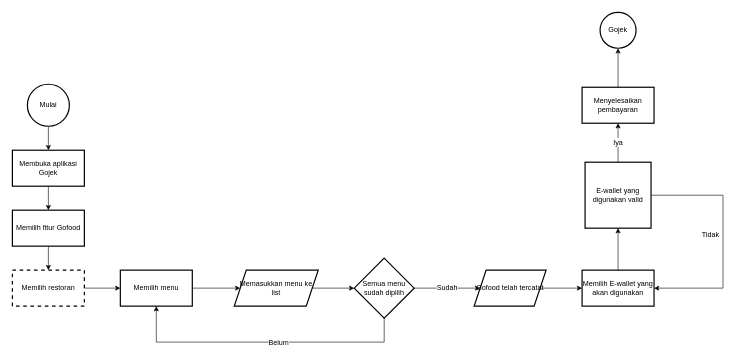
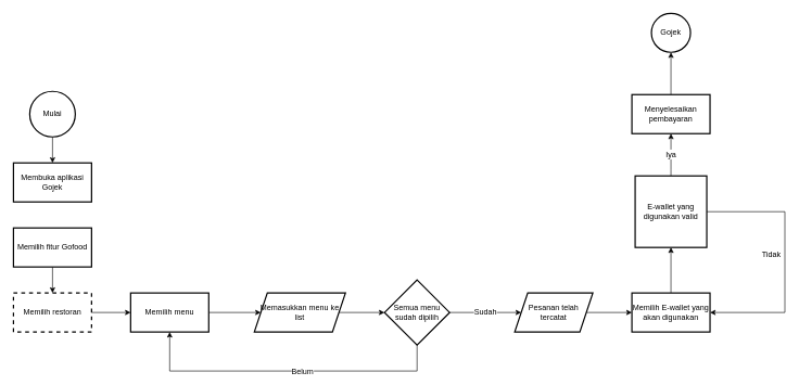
  <mxCell id="0" />
  <mxCell id="1" parent="0" />
- <mxCell id="2" value="" style="edgeStyle=orthogonalEdgeStyle;rounded=0;orthogonalLoop=1;jettySize=auto;html=1;" edge="1" parent="1" source="3" target="5"><mxGeometry relative="1" as="geometry" /></mxCell>
  <mxCell id="3" value="Membuka aplikasi Gojek" style="whiteSpace=wrap;html=1;strokeWidth=2;" vertex="1" parent="1"><mxGeometry x="20" y="250" width="120" height="60" as="geometry" /></mxCell>
  <mxCell id="4" value="" style="edgeStyle=orthogonalEdgeStyle;rounded=0;orthogonalLoop=1;jettySize=auto;html=1;" edge="1" parent="1" source="5" target="9"><mxGeometry relative="1" as="geometry" /></mxCell>
  <mxCell id="5" value="Memilih fitur Gofood" style="whiteSpace=wrap;html=1;strokeWidth=2;" vertex="1" parent="1"><mxGeometry x="20" y="350" width="120" height="60" as="geometry" /></mxCell>
  <mxCell id="6" value="" style="edgeStyle=orthogonalEdgeStyle;rounded=0;orthogonalLoop=1;jettySize=auto;html=1;fontSize=12;" edge="1" parent="1" source="7" target="3"><mxGeometry relative="1" as="geometry" /></mxCell>
  <mxCell id="7" value="Mulai" style="strokeWidth=2;html=1;shape=mxgraph.flowchart.start_2;whiteSpace=wrap;" vertex="1" parent="1"><mxGeometry x="45" y="140" width="70" height="70" as="geometry" /></mxCell>
  <mxCell id="8" value="" style="edgeStyle=orthogonalEdgeStyle;rounded=0;orthogonalLoop=1;jettySize=auto;html=1;" edge="1" parent="1" source="9" target="11"><mxGeometry relative="1" as="geometry" /></mxCell>
  <mxCell id="9" value="Memilih restoran" style="whiteSpace=wrap;html=1;strokeWidth=2;dashed=1;" vertex="1" parent="1"><mxGeometry x="20" y="450" width="120" height="60" as="geometry" /></mxCell>
  <mxCell id="10" value="" style="edgeStyle=orthogonalEdgeStyle;rounded=0;orthogonalLoop=1;jettySize=auto;html=1;fontSize=12;" edge="1" parent="1" source="11" target="28"><mxGeometry relative="1" as="geometry" /></mxCell>
  <mxCell id="11" value="Memilih menu" style="whiteSpace=wrap;html=1;strokeWidth=2;" vertex="1" parent="1"><mxGeometry x="200" y="450" width="120" height="60" as="geometry" /></mxCell>
  <mxCell id="12" style="edgeStyle=orthogonalEdgeStyle;rounded=0;orthogonalLoop=1;jettySize=auto;html=1;entryX=0.5;entryY=1;entryDx=0;entryDy=0;fontSize=6;exitX=0.5;exitY=1;exitDx=0;exitDy=0;" edge="1" parent="1" source="15" target="11"><mxGeometry relative="1" as="geometry"><Array as="points"><mxPoint x="640" y="570" /><mxPoint x="260" y="570" /></Array></mxGeometry></mxCell>
  <mxCell id="13" value="&lt;font style=&quot;font-size: 12px;&quot;&gt;Belum&lt;/font&gt;" style="edgeLabel;html=1;align=center;verticalAlign=middle;resizable=0;points=[];fontSize=6;" vertex="1" connectable="0" parent="12"><mxGeometry x="-0.177" y="-3" relative="1" as="geometry"><mxPoint x="-19" y="3" as="offset" /></mxGeometry></mxCell>
  <mxCell id="14" value="Sudah" style="edgeStyle=orthogonalEdgeStyle;rounded=0;orthogonalLoop=1;jettySize=auto;html=1;fontSize=12;" edge="1" parent="1" source="15" target="26"><mxGeometry relative="1" as="geometry" /></mxCell>
  <mxCell id="15" value="Semua menu sudah dipilih" style="rhombus;whiteSpace=wrap;html=1;strokeWidth=2;" vertex="1" parent="1"><mxGeometry x="590" y="430" width="100" height="100" as="geometry" /></mxCell>
  <mxCell id="16" value="" style="edgeStyle=orthogonalEdgeStyle;rounded=0;orthogonalLoop=1;jettySize=auto;html=1;fontSize=12;exitX=0.5;exitY=0;exitDx=0;exitDy=0;" edge="1" parent="1" source="17" target="21"><mxGeometry relative="1" as="geometry"><Array as="points"><mxPoint x="1030" y="350" /></Array></mxGeometry></mxCell>
  <mxCell id="17" value="Memilih E-wallet yang akan digunakan" style="whiteSpace=wrap;html=1;strokeWidth=2;" vertex="1" parent="1"><mxGeometry x="970" y="450" width="120" height="60" as="geometry" /></mxCell>
  <mxCell id="18" style="edgeStyle=orthogonalEdgeStyle;rounded=0;orthogonalLoop=1;jettySize=auto;html=1;fontSize=12;entryX=1;entryY=0.5;entryDx=0;entryDy=0;exitX=1;exitY=0.5;exitDx=0;exitDy=0;" edge="1" parent="1" source="21" target="17"><mxGeometry relative="1" as="geometry"><mxPoint x="1150" y="514.89" as="targetPoint" /><Array as="points"><mxPoint x="1205" y="325" /><mxPoint x="1205" y="480" /></Array></mxGeometry></mxCell>
  <mxCell id="19" value="Tidak" style="edgeLabel;html=1;align=center;verticalAlign=middle;resizable=0;points=[];fontSize=12;" vertex="1" connectable="0" parent="18"><mxGeometry x="0.147" y="-3" relative="1" as="geometry"><mxPoint x="-19" y="-39" as="offset" /></mxGeometry></mxCell>
  <mxCell id="20" value="Iya" style="edgeStyle=orthogonalEdgeStyle;rounded=0;orthogonalLoop=1;jettySize=auto;html=1;fontSize=12;" edge="1" parent="1" source="21" target="23"><mxGeometry relative="1" as="geometry"><Array as="points"><mxPoint x="1030" y="260" /><mxPoint x="1030" y="260" /></Array></mxGeometry></mxCell>
  <mxCell id="21" value="E-wallet yang digunakan valid" style="whiteSpace=wrap;html=1;strokeWidth=2;rounded=0;" vertex="1" parent="1"><mxGeometry x="975" y="270" width="110" height="110" as="geometry" /></mxCell>
  <mxCell id="22" value="" style="edgeStyle=orthogonalEdgeStyle;rounded=0;orthogonalLoop=1;jettySize=auto;html=1;fontSize=12;" edge="1" parent="1" source="23" target="24"><mxGeometry relative="1" as="geometry" /></mxCell>
  <mxCell id="23" value="Menyelesaikan pembayaran" style="whiteSpace=wrap;html=1;strokeWidth=2;" vertex="1" parent="1"><mxGeometry x="970" y="145" width="120" height="60" as="geometry" /></mxCell>
  <mxCell id="24" value="Gojek" style="strokeWidth=2;html=1;shape=mxgraph.flowchart.start_2;whiteSpace=wrap;fontSize=12;" vertex="1" parent="1"><mxGeometry x="1000" y="20" width="60" height="60" as="geometry" /></mxCell>
  <mxCell id="25" value="" style="edgeStyle=orthogonalEdgeStyle;rounded=0;orthogonalLoop=1;jettySize=auto;html=1;fontSize=12;" edge="1" parent="1" source="26" target="17"><mxGeometry relative="1" as="geometry" /></mxCell>
- <mxCell id="26" value="Gofood telah tercatat" style="shape=parallelogram;perimeter=parallelogramPerimeter;whiteSpace=wrap;html=1;fixedSize=1;strokeWidth=2;" vertex="1" parent="1"><mxGeometry x="790" y="450" width="120" height="60" as="geometry" /></mxCell>
+ <mxCell id="26" value="Pesanan telah tercatat" style="shape=parallelogram;perimeter=parallelogramPerimeter;whiteSpace=wrap;html=1;fixedSize=1;strokeWidth=2;" vertex="1" parent="1"><mxGeometry x="790" y="450" width="120" height="60" as="geometry" /></mxCell>
  <mxCell id="27" value="" style="edgeStyle=orthogonalEdgeStyle;rounded=0;orthogonalLoop=1;jettySize=auto;html=1;fontSize=12;" edge="1" parent="1" source="28" target="15"><mxGeometry relative="1" as="geometry" /></mxCell>
  <mxCell id="28" value="Memasukkan menu ke list" style="shape=parallelogram;perimeter=parallelogramPerimeter;whiteSpace=wrap;html=1;fixedSize=1;strokeWidth=2;" vertex="1" parent="1"><mxGeometry x="390" y="450" width="140" height="60" as="geometry" /></mxCell>
